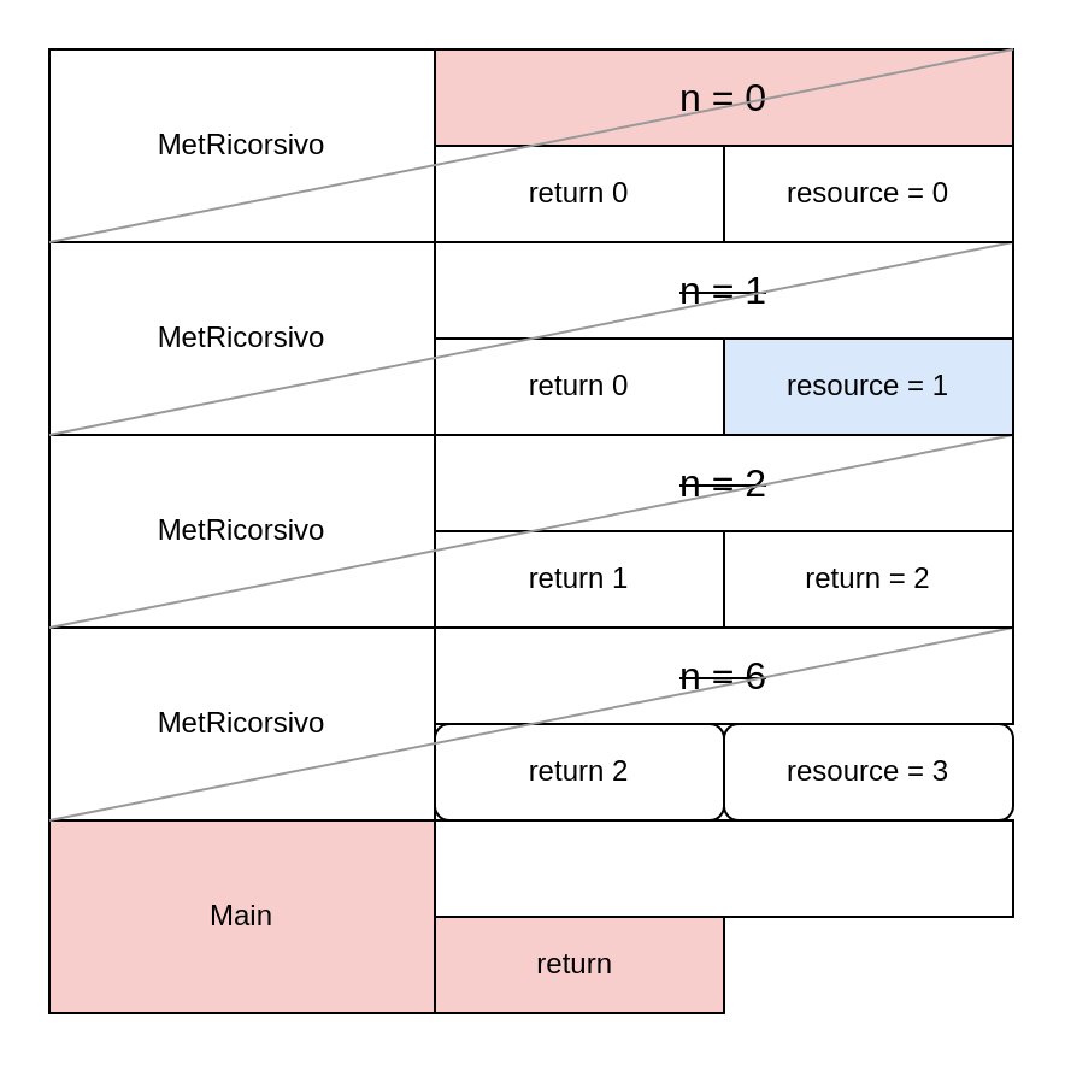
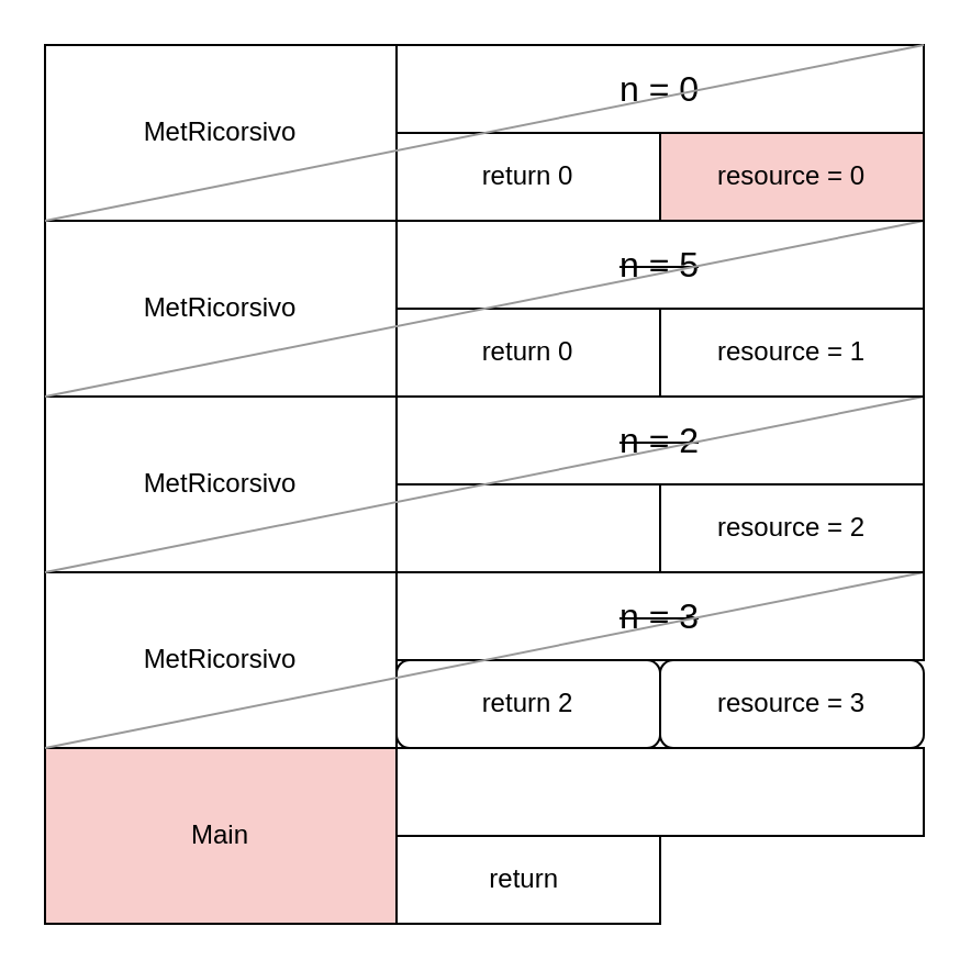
  <mxCell id="0" />
  <mxCell id="1" parent="0" />
- <mxCell id="2" value="return&amp;nbsp;" style="rounded=0;whiteSpace=wrap;html=1;fillColor=#f8cecc;" vertex="1" parent="1"><mxGeometry x="180" y="380" width="120" height="40" as="geometry" /></mxCell>
+ <mxCell id="2" value="return&amp;nbsp;" style="rounded=0;whiteSpace=wrap;html=1;" vertex="1" parent="1"><mxGeometry x="180" y="380" width="120" height="40" as="geometry" /></mxCell>
  <mxCell id="3" value="" style="rounded=0;whiteSpace=wrap;html=1;" vertex="1" parent="1"><mxGeometry x="180" y="340" width="240" height="40" as="geometry" /></mxCell>
  <mxCell id="4" value="Main" style="rounded=0;whiteSpace=wrap;html=1;fillColor=#f8cecc;" vertex="1" parent="1"><mxGeometry x="20" y="340" width="160" height="80" as="geometry" /></mxCell>
  <mxCell id="5" value="MetRicorsivo" style="rounded=0;whiteSpace=wrap;html=1;" vertex="1" parent="1"><mxGeometry x="20" y="260" width="160" height="80" as="geometry" /></mxCell>
  <mxCell id="6" value="return 2" style="whiteSpace=wrap;html=1;rounded=1;" vertex="1" parent="1"><mxGeometry x="180" y="300" width="120" height="40" as="geometry" /></mxCell>
  <mxCell id="7" value="resource = 3" style="whiteSpace=wrap;html=1;rounded=1;" vertex="1" parent="1"><mxGeometry x="300" y="300" width="120" height="40" as="geometry" /></mxCell>
- <mxCell id="8" value="&lt;strike&gt;n = 6&lt;/strike&gt;" style="rounded=0;whiteSpace=wrap;html=1;fontSize=16;" vertex="1" parent="1"><mxGeometry x="180" y="260" width="240" height="40" as="geometry" /></mxCell>
+ <mxCell id="8" value="&lt;strike&gt;n = 3&lt;/strike&gt;" style="rounded=0;whiteSpace=wrap;html=1;fontSize=16;" vertex="1" parent="1"><mxGeometry x="180" y="260" width="240" height="40" as="geometry" /></mxCell>
  <mxCell id="9" value="" style="endArrow=none;html=1;rounded=0;fontSize=16;exitX=0;exitY=1;exitDx=0;exitDy=0;entryX=1;entryY=0;entryDx=0;entryDy=0;strokeColor=#999999;" edge="1" parent="1"><mxGeometry width="50" height="50" relative="1" as="geometry"><mxPoint x="20" y="340" as="sourcePoint" /><mxPoint x="420" y="260" as="targetPoint" /></mxGeometry></mxCell>
  <mxCell id="10" value="MetRicorsivo" style="rounded=0;whiteSpace=wrap;html=1;" vertex="1" parent="1"><mxGeometry x="20" y="180" width="160" height="80" as="geometry" /></mxCell>
- <mxCell id="11" value="return 1" style="rounded=0;whiteSpace=wrap;html=1;" vertex="1" parent="1"><mxGeometry x="180" y="220" width="120" height="40" as="geometry" /></mxCell>
- <mxCell id="12" value="return = 2" style="rounded=0;whiteSpace=wrap;html=1;" vertex="1" parent="1"><mxGeometry x="300" y="220" width="120" height="40" as="geometry" /></mxCell>
+ <mxCell id="12" value="resource = 2" style="rounded=0;whiteSpace=wrap;html=1;" vertex="1" parent="1"><mxGeometry x="300" y="220" width="120" height="40" as="geometry" /></mxCell>
  <mxCell id="13" value="&lt;strike style=&quot;font-size: 16px&quot;&gt;n = 2&lt;/strike&gt;" style="rounded=0;whiteSpace=wrap;html=1;fontSize=16;" vertex="1" parent="1"><mxGeometry x="180" y="180" width="240" height="40" as="geometry" /></mxCell>
  <mxCell id="14" value="" style="endArrow=none;html=1;rounded=0;fontSize=16;exitX=0;exitY=1;exitDx=0;exitDy=0;entryX=1;entryY=0;entryDx=0;entryDy=0;strokeColor=#999999;" edge="1" parent="1"><mxGeometry width="50" height="50" relative="1" as="geometry"><mxPoint x="20" y="260" as="sourcePoint" /><mxPoint x="420" y="180" as="targetPoint" /></mxGeometry></mxCell>
  <mxCell id="15" value="MetRicorsivo" style="rounded=0;whiteSpace=wrap;html=1;" vertex="1" parent="1"><mxGeometry x="20" y="100" width="160" height="80" as="geometry" /></mxCell>
  <mxCell id="16" value="return 0" style="rounded=0;whiteSpace=wrap;html=1;" vertex="1" parent="1"><mxGeometry x="180" y="140" width="120" height="40" as="geometry" /></mxCell>
- <mxCell id="17" value="resource = 1" style="rounded=0;whiteSpace=wrap;html=1;fillColor=#dae8fc;" vertex="1" parent="1"><mxGeometry x="300" y="140" width="120" height="40" as="geometry" /></mxCell>
- <mxCell id="18" value="&lt;strike&gt;n = 1&lt;/strike&gt;" style="rounded=0;whiteSpace=wrap;html=1;fontSize=16;" vertex="1" parent="1"><mxGeometry x="180" y="100" width="240" height="40" as="geometry" /></mxCell>
+ <mxCell id="17" value="resource = 1" style="rounded=0;whiteSpace=wrap;html=1;" vertex="1" parent="1"><mxGeometry x="300" y="140" width="120" height="40" as="geometry" /></mxCell>
+ <mxCell id="18" value="&lt;strike&gt;n = 5&lt;/strike&gt;" style="rounded=0;whiteSpace=wrap;html=1;fontSize=16;" vertex="1" parent="1"><mxGeometry x="180" y="100" width="240" height="40" as="geometry" /></mxCell>
  <mxCell id="19" value="" style="endArrow=none;html=1;rounded=0;fontSize=16;exitX=0;exitY=1;exitDx=0;exitDy=0;entryX=1;entryY=0;entryDx=0;entryDy=0;strokeColor=#999999;" edge="1" parent="1"><mxGeometry width="50" height="50" relative="1" as="geometry"><mxPoint x="20" y="180" as="sourcePoint" /><mxPoint x="420" y="100" as="targetPoint" /></mxGeometry></mxCell>
  <mxCell id="20" value="MetRicorsivo" style="rounded=0;whiteSpace=wrap;html=1;" vertex="1" parent="1"><mxGeometry x="20" y="20" width="160" height="80" as="geometry" /></mxCell>
  <mxCell id="21" value="return 0" style="rounded=0;whiteSpace=wrap;html=1;" vertex="1" parent="1"><mxGeometry x="180" y="60" width="120" height="40" as="geometry" /></mxCell>
- <mxCell id="22" value="resource = 0" style="rounded=0;whiteSpace=wrap;html=1;" vertex="1" parent="1"><mxGeometry x="300" y="60" width="120" height="40" as="geometry" /></mxCell>
- <mxCell id="23" value="n = 0" style="rounded=0;whiteSpace=wrap;html=1;fontSize=16;fillColor=#f8cecc;" vertex="1" parent="1"><mxGeometry x="180" y="20" width="240" height="40" as="geometry" /></mxCell>
+ <mxCell id="22" value="resource = 0" style="rounded=0;whiteSpace=wrap;html=1;fillColor=#f8cecc;" vertex="1" parent="1"><mxGeometry x="300" y="60" width="120" height="40" as="geometry" /></mxCell>
+ <mxCell id="23" value="n = 0" style="rounded=0;whiteSpace=wrap;html=1;fontSize=16;" vertex="1" parent="1"><mxGeometry x="180" y="20" width="240" height="40" as="geometry" /></mxCell>
  <mxCell id="24" value="" style="endArrow=none;html=1;rounded=0;fontSize=16;exitX=0;exitY=1;exitDx=0;exitDy=0;entryX=1;entryY=0;entryDx=0;entryDy=0;strokeColor=#999999;" edge="1" parent="1"><mxGeometry width="50" height="50" relative="1" as="geometry"><mxPoint x="20" y="100" as="sourcePoint" /><mxPoint x="420" y="20" as="targetPoint" /></mxGeometry></mxCell>
